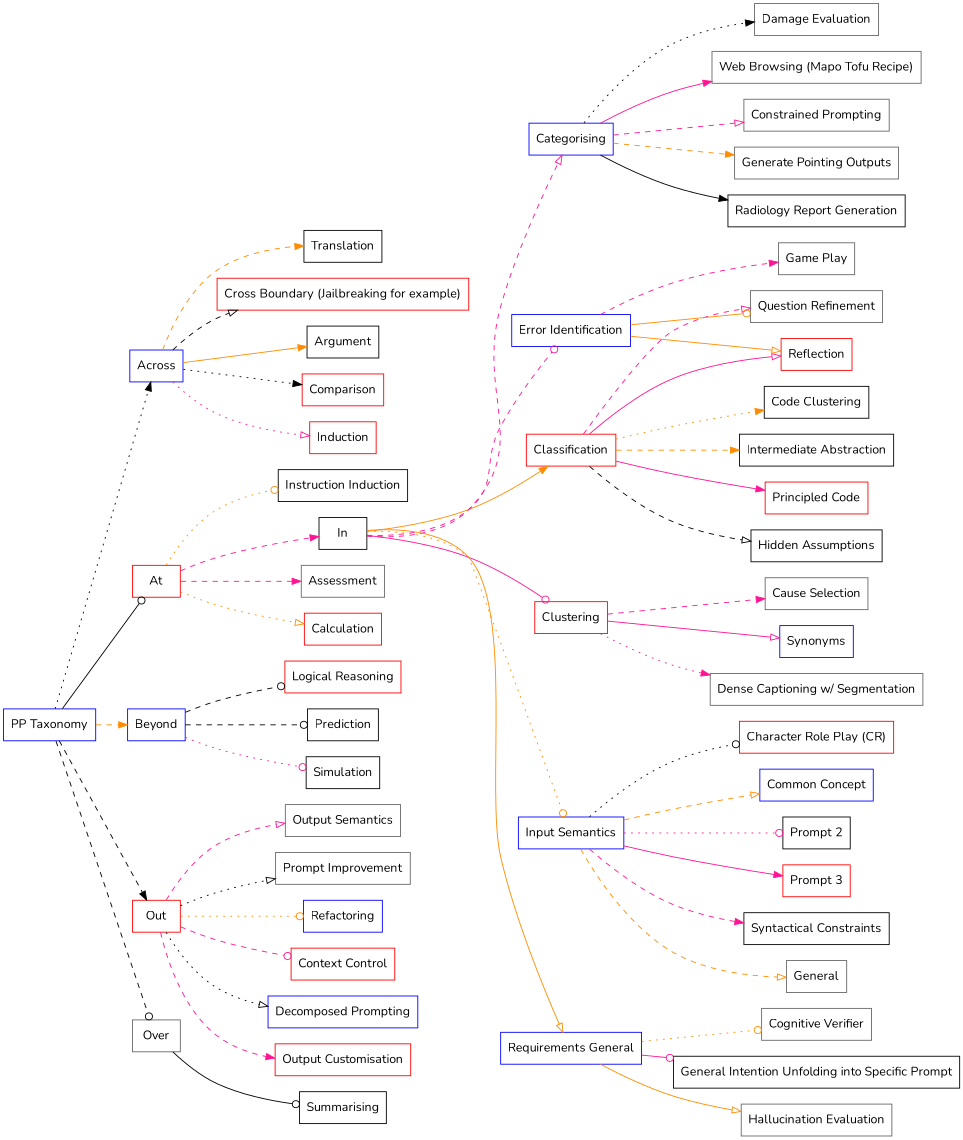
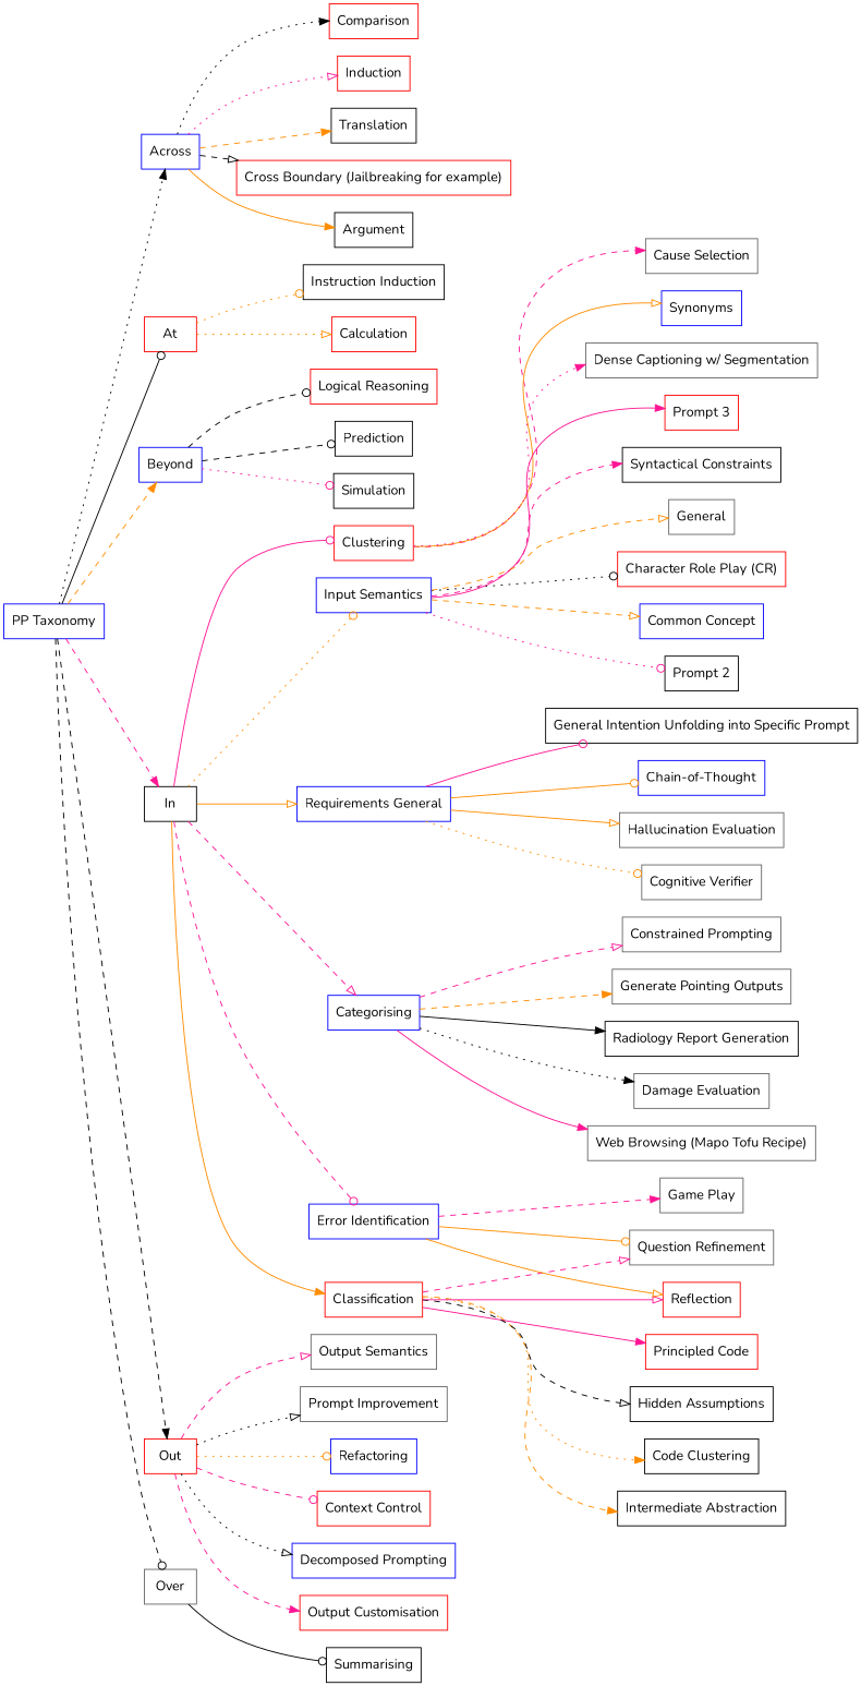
  digraph {
    fontname=Nunito
    rankdir=LR
    node [color=red fontname=Nunito shape=box]
    edge [arrowhead=normal color=deeppink fontname=Nunito style=dashed]
    "PP Taxonomy" [color=blue]
    Across [color=blue]
    At
    Beyond [color=blue]
    In [color=black]
    Out
    Over [color=gray40]
    Argument [color=black]
    Comparison
    n10 [label=Induction]
    Translation [color=black]
    "Cross Boundary (Jailbreaking for example)"
-   Assessment [color=gray40]
    Calculation
    "Instruction Induction" [color=black]
    "Logical Reasoning"
    Prediction [color=black]
    Simulation [color=black]
    Categorising [color=blue]
    Classification
    Clustering
    "Error Identification" [color=blue]
    "Input Semantics" [color=blue]
    n24 [color=blue label="Requirements General"]
    "Context Control"
    "Decomposed Prompting" [color=blue]
    "Output Customisation"
    "Output Semantics" [color=gray40]
    "Prompt Improvement" [color=gray40]
    Refactoring [color=blue]
    Summarising [color=black]
    "Constrained Prompting" [color=gray40]
    "Generate Pointing Outputs" [color=gray40]
    "Radiology Report Generation" [color=black]
    "Damage Evaluation" [color=gray40]
    "Web Browsing (Mapo Tofu Recipe)" [color=gray40]
    "Question Refinement" [color=gray40]
    "Code Clustering" [color=black]
    "Intermediate Abstraction" [color=black]
    "Principled Code"
    "Hidden Assumptions" [color=black]
    Reflection
    "Cause Selection" [color=gray40]
    Synonyms [color=blue]
    "Dense Captioning w/ Segmentation" [color=gray40]
    "Game Play" [color=gray40]
    "Character Role Play (CR)"
    "Common Concept" [color=blue]
    "Prompt 2" [color=black]
    "Prompt 3"
    "Syntactical Constraints" [color=black]
    General [color=gray40]
    "Cognitive Verifier" [color=gray40]
    "General Intention Unfolding into Specific Prompt" [color=black]
+   "Chain-of-Thought" [color=blue]
    "Hallucination Evaluation" [color=gray40]
    "PP Taxonomy" -> Across [color=black style=dotted]
    "PP Taxonomy" -> At [arrowhead=odot color=black style=solid]
    "PP Taxonomy" -> Beyond [color=darkorange]
-   At -> In
+   "PP Taxonomy" -> In
    "PP Taxonomy" -> Out [color=black]
    "PP Taxonomy" -> Over [arrowhead=odot color=black]
    Across -> Argument [color=darkorange style=solid]
    Across -> Comparison [color=black style=dotted]
    Across -> n10 [arrowhead=onormal style=dotted]
    Across -> Translation [color=darkorange]
    Across -> "Cross Boundary (Jailbreaking for example)" [arrowhead=onormal color=black]
-   At -> Assessment
    At -> Calculation [arrowhead=onormal color=darkorange style=dotted]
    At -> "Instruction Induction" [arrowhead=odot color=darkorange style=dotted]
    Beyond -> "Logical Reasoning" [arrowhead=odot color=black]
    Beyond -> Prediction [arrowhead=odot color=black]
    Beyond -> Simulation [arrowhead=odot style=dotted]
    In -> Categorising [arrowhead=onormal]
    In -> Classification [color=darkorange style=solid]
    In -> Clustering [arrowhead=odot style=solid]
    In -> "Error Identification" [arrowhead=odot]
    In -> "Input Semantics" [arrowhead=odot color=darkorange style=dotted]
    In -> n24 [arrowhead=onormal color=darkorange style=solid]
    Out -> "Context Control" [arrowhead=odot]
    Out -> "Decomposed Prompting" [arrowhead=onormal color=black style=dotted]
    Out -> "Output Customisation"
    Out -> "Output Semantics" [arrowhead=onormal]
    Out -> "Prompt Improvement" [arrowhead=onormal color=black style=dotted]
    Out -> Refactoring [arrowhead=odot color=darkorange style=dotted]
    Over -> Summarising [arrowhead=odot color=black style=solid]
    Categorising -> "Constrained Prompting" [arrowhead=onormal]
    Categorising -> "Generate Pointing Outputs" [color=darkorange]
    Categorising -> "Radiology Report Generation" [color=black style=solid]
    Categorising -> "Damage Evaluation" [color=black style=dotted]
    Categorising -> "Web Browsing (Mapo Tofu Recipe)" [style=solid]
    Classification -> "Question Refinement" [arrowhead=onormal]
    Classification -> "Code Clustering" [color=darkorange style=dotted]
    Classification -> "Intermediate Abstraction" [color=darkorange]
    Classification -> "Principled Code" [style=solid]
    Classification -> "Hidden Assumptions" [arrowhead=onormal color=black]
    Classification -> Reflection [arrowhead=onormal style=solid]
    Clustering -> "Cause Selection"
-   Clustering -> Synonyms [arrowhead=onormal style=solid]
+   Clustering -> Synonyms [arrowhead=onormal color=darkorange style=solid]
    Clustering -> "Dense Captioning w/ Segmentation" [style=dotted]
    "Error Identification" -> "Question Refinement" [arrowhead=odot color=darkorange style=solid]
    "Error Identification" -> Reflection [arrowhead=onormal color=darkorange style=solid]
    "Error Identification" -> "Game Play"
    "Input Semantics" -> "Character Role Play (CR)" [arrowhead=odot color=black style=dotted]
    "Input Semantics" -> "Common Concept" [arrowhead=onormal color=darkorange]
    "Input Semantics" -> "Prompt 2" [arrowhead=odot style=dotted]
    "Input Semantics" -> "Prompt 3" [style=solid]
    "Input Semantics" -> "Syntactical Constraints"
    "Input Semantics" -> General [arrowhead=onormal color=darkorange]
    n24 -> "Cognitive Verifier" [arrowhead=odot color=darkorange style=dotted]
    n24 -> "General Intention Unfolding into Specific Prompt" [arrowhead=odot style=solid]
+   n24 -> "Chain-of-Thought" [arrowhead=odot color=darkorange style=solid]
    n24 -> "Hallucination Evaluation" [arrowhead=onormal color=darkorange style=solid]
  }
